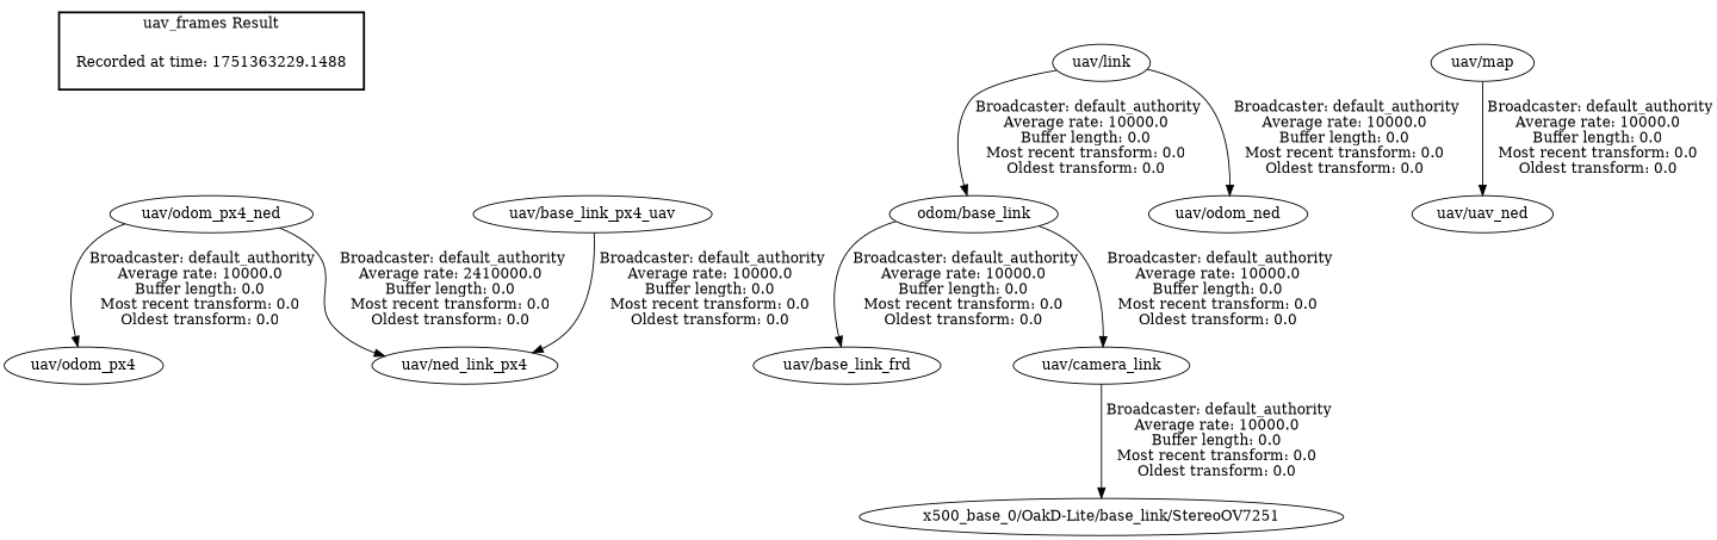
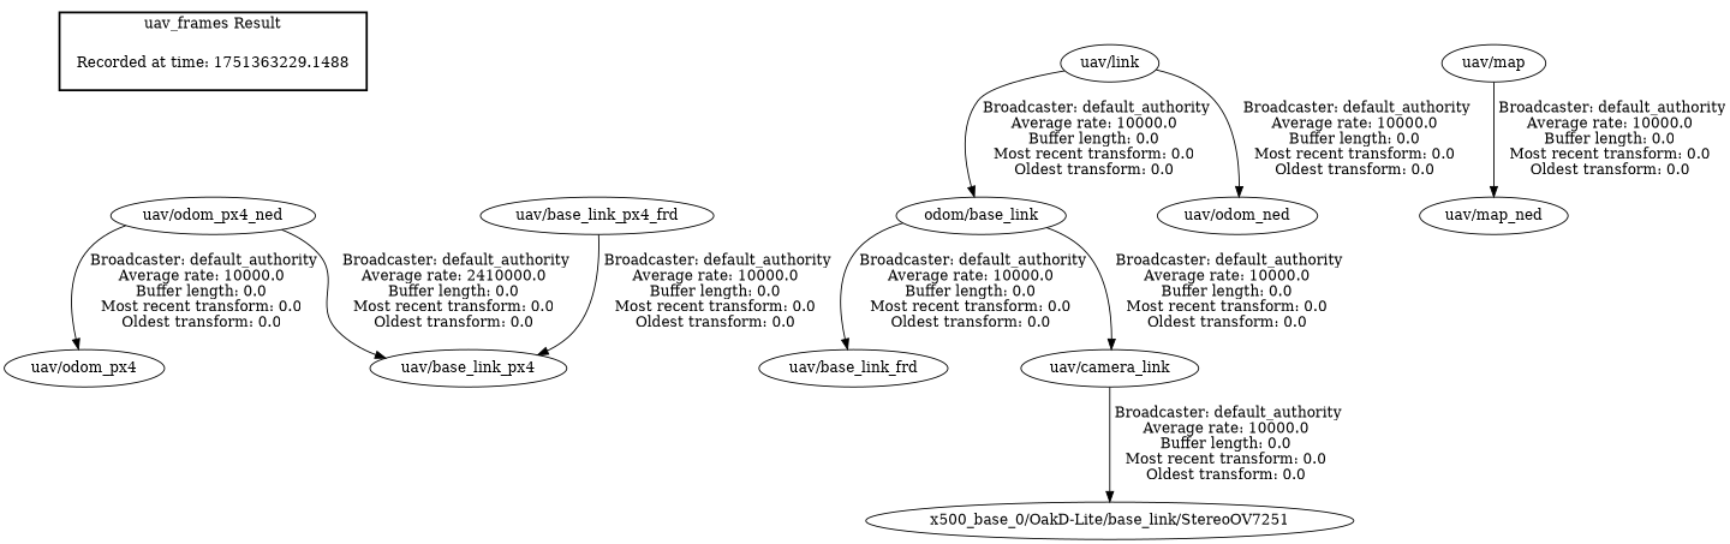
  digraph {
    "Recorded at time: 1751363229.1488" [shape=plaintext]
    "uav/odom_px4_ned"
    n3 [label="odom/base_link"]
    "uav/base_link_frd"
    "uav/camera_link"
    n6 [label="x500_base_0/OakD-Lite/base_link/StereoOV7251"]
    n7 [label="uav/link"]
    "uav/odom_ned"
    "uav/map"
-   "uav/map_ned" [label="uav/uav_ned"]
+   "uav/map_ned"
    "uav/odom_px4"
-   "uav/base_link_px4" [label="uav/ned_link_px4"]
-   "uav/base_link_px4_frd" [label="uav/base_link_px4_uav"]
+   "uav/base_link_px4"
+   "uav/base_link_px4_frd"
    subgraph cluster_1 {
      color=black
      label="uav_frames Result"
      style=bold
      "Recorded at time: 1751363229.1488"
    }
    "Recorded at time: 1751363229.1488" -> "uav/odom_px4_ned" [style=invis]
    "uav/odom_px4_ned" -> "uav/odom_px4" [label=" Broadcaster: default_authority\nAverage rate: 10000.0\nBuffer length: 0.0\nMost recent transform: 0.0\nOldest transform: 0.0\n"]
    "uav/odom_px4_ned" -> "uav/base_link_px4" [label=" Broadcaster: default_authority\nAverage rate: 2410000.0\nBuffer length: 0.0\nMost recent transform: 0.0\nOldest transform: 0.0\n"]
    n3 -> "uav/base_link_frd" [label=" Broadcaster: default_authority\nAverage rate: 10000.0\nBuffer length: 0.0\nMost recent transform: 0.0\nOldest transform: 0.0\n"]
    n3 -> "uav/camera_link" [label=" Broadcaster: default_authority\nAverage rate: 10000.0\nBuffer length: 0.0\nMost recent transform: 0.0\nOldest transform: 0.0\n"]
    "uav/camera_link" -> n6 [label=" Broadcaster: default_authority\nAverage rate: 10000.0\nBuffer length: 0.0\nMost recent transform: 0.0\nOldest transform: 0.0\n"]
    n7 -> n3 [label=" Broadcaster: default_authority\nAverage rate: 10000.0\nBuffer length: 0.0\nMost recent transform: 0.0\nOldest transform: 0.0\n"]
    n7 -> "uav/odom_ned" [label=" Broadcaster: default_authority\nAverage rate: 10000.0\nBuffer length: 0.0\nMost recent transform: 0.0\nOldest transform: 0.0\n"]
    "uav/map" -> "uav/map_ned" [label=" Broadcaster: default_authority\nAverage rate: 10000.0\nBuffer length: 0.0\nMost recent transform: 0.0\nOldest transform: 0.0\n"]
    "uav/base_link_px4_frd" -> "uav/base_link_px4" [label=" Broadcaster: default_authority\nAverage rate: 10000.0\nBuffer length: 0.0\nMost recent transform: 0.0\nOldest transform: 0.0\n"]
  }
